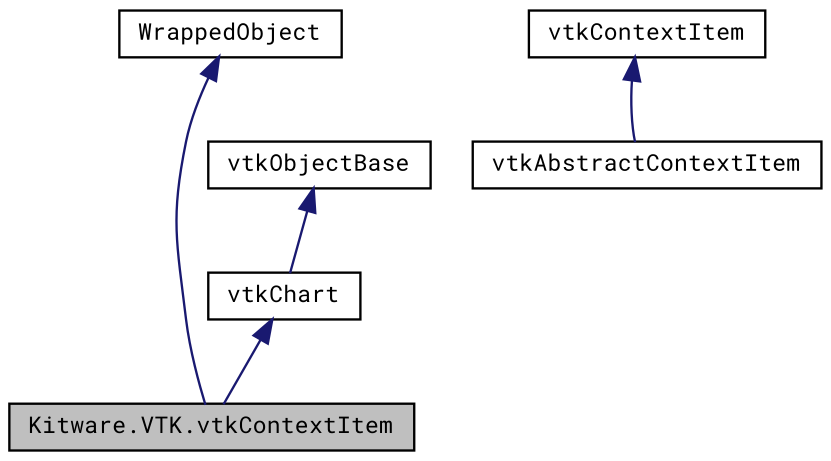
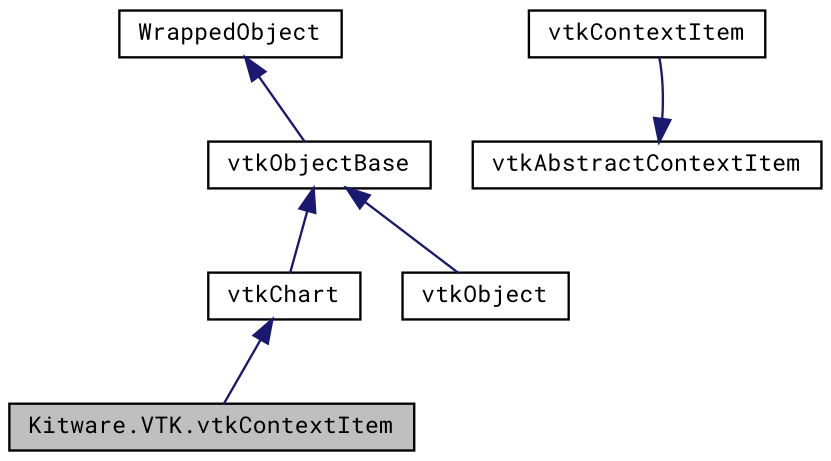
  digraph {
    fontname="Roboto Mono"
    node [color=black fontname="Roboto Mono" fontsize=10 shape=record]
    edge [color=midnightblue dir=back fontname="Roboto Mono" fontsize=10 labelfontname=FreeSans labelfontsize=10 style=solid]
    n1 [fillcolor=grey75 fontcolor=black height=0.2 label="Kitware.VTK.vtkContextItem" style=filled width=0.4]
    n2 [height=0.2 label=vtkChart width=0.4]
    n3 [height=0.2 label=vtkContextItem width=0.4]
    n4 [height=0.2 label=vtkAbstractContextItem width=0.4]
+   n5 [height=0.2 label=vtkObject width=0.4]
    n6 [height=0.2 label=vtkObjectBase width=0.4]
    n7 [height=0.2 label=WrappedObject width=0.4]
    n2 -> n1
-   n3 -> n4
+   n4 -> n3
    n6 -> n2
-   n7 -> n1
+   n6 -> n5
+   n7 -> n6
  }
